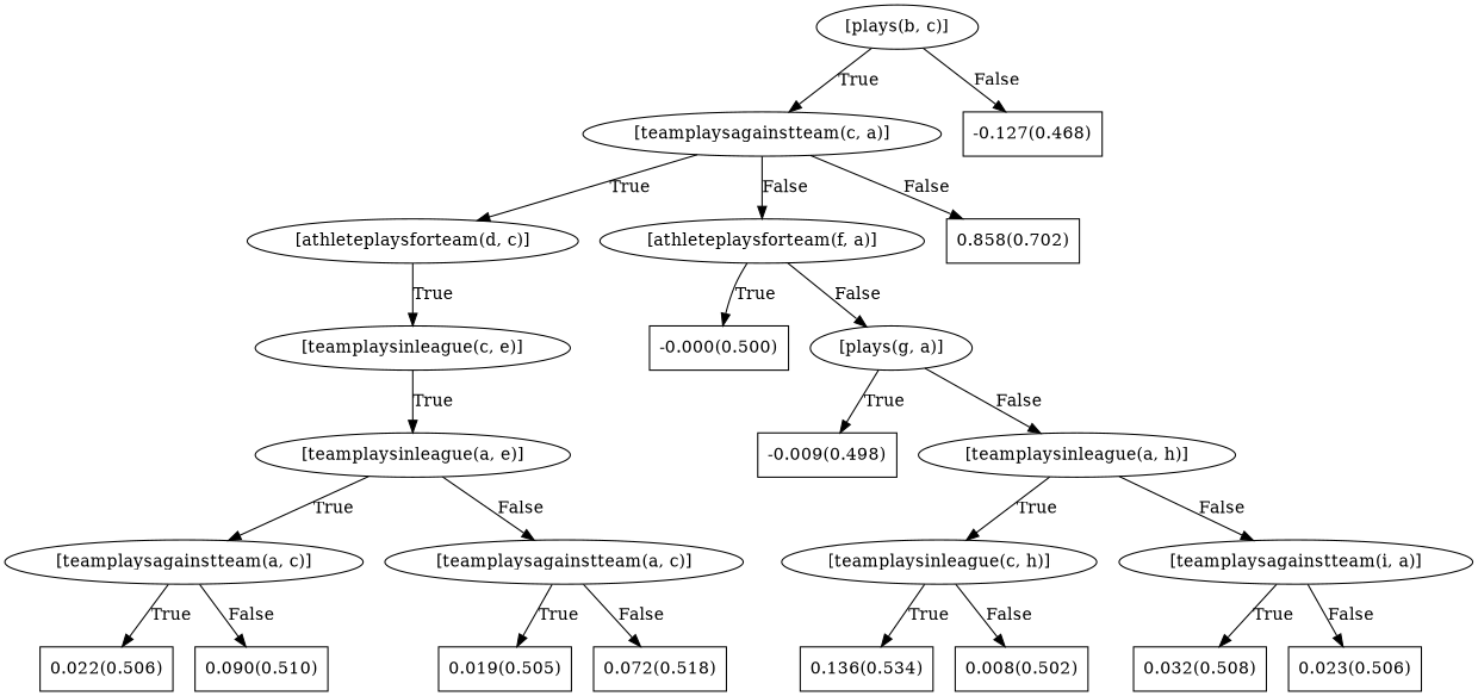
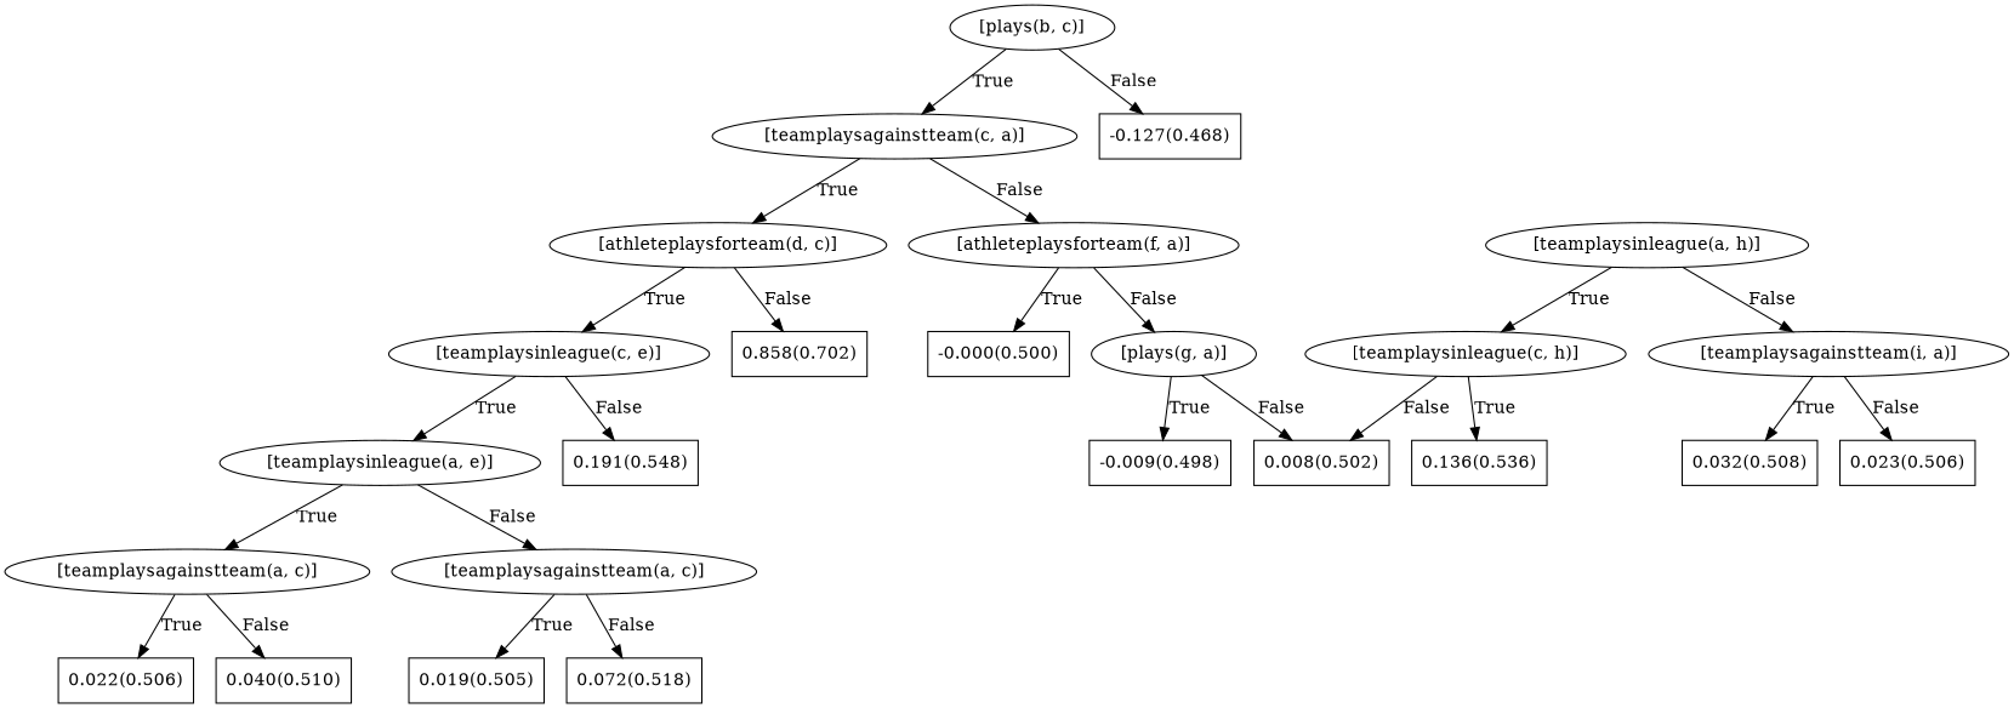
  digraph {
    node [shape=box]
    n1 [label="[plays(b, c)]" shape=""]
    n2 [label="[teamplaysagainstteam(c, a)]" shape=""]
    n3 [label="-0.127(0.468)"]
    n4 [label="[athleteplaysforteam(d, c)]" shape=""]
    n5 [label="[athleteplaysforteam(f, a)]" shape=""]
    n6 [label="[teamplaysinleague(c, e)]" shape=""]
    n7 [label="0.858(0.702)"]
    n8 [label="-0.000(0.500)"]
    n9 [label="[plays(g, a)]" shape=""]
    n10 [label="[teamplaysinleague(a, e)]" shape=""]
+   n11 [label="0.191(0.548)"]
    n12 [label="-0.009(0.498)"]
    n13 [label="[teamplaysinleague(a, h)]" shape=""]
    n14 [label="[teamplaysagainstteam(a, c)]" shape=""]
    n15 [label="[teamplaysagainstteam(a, c)]" shape=""]
    n16 [label="0.022(0.506)"]
-   n17 [label="0.090(0.510)"]
+   n17 [label="0.040(0.510)"]
    n18 [label="0.019(0.505)"]
    n19 [label="0.072(0.518)"]
    n20 [label="[teamplaysinleague(c, h)]" shape=""]
    n21 [label="[teamplaysagainstteam(i, a)]" shape=""]
-   n22 [label="0.136(0.534)"]
+   n22 [label="0.136(0.536)"]
    n23 [label="0.008(0.502)"]
    n24 [label="0.032(0.508)"]
    n25 [label="0.023(0.506)"]
    n1 -> n2 [label=True]
    n1 -> n3 [label=False]
    n2 -> n4 [label=True]
    n2 -> n5 [label=False]
    n4 -> n6 [label=True]
-   n2 -> n7 [label=False]
+   n4 -> n7 [label=False]
    n5 -> n8 [label=True]
    n5 -> n9 [label=False]
    n6 -> n10 [label=True]
+   n6 -> n11 [label=False]
    n9 -> n12 [label=True]
-   n9 -> n13 [label=False]
+   n9 -> n23 [label=False]
    n10 -> n14 [label=True]
    n10 -> n15 [label=False]
    n13 -> n20 [label=True]
    n13 -> n21 [label=False]
    n14 -> n16 [label=True]
    n14 -> n17 [label=False]
    n15 -> n18 [label=True]
    n15 -> n19 [label=False]
    n20 -> n22 [label=True]
    n20 -> n23 [label=False]
    n21 -> n24 [label=True]
    n21 -> n25 [label=False]
  }
